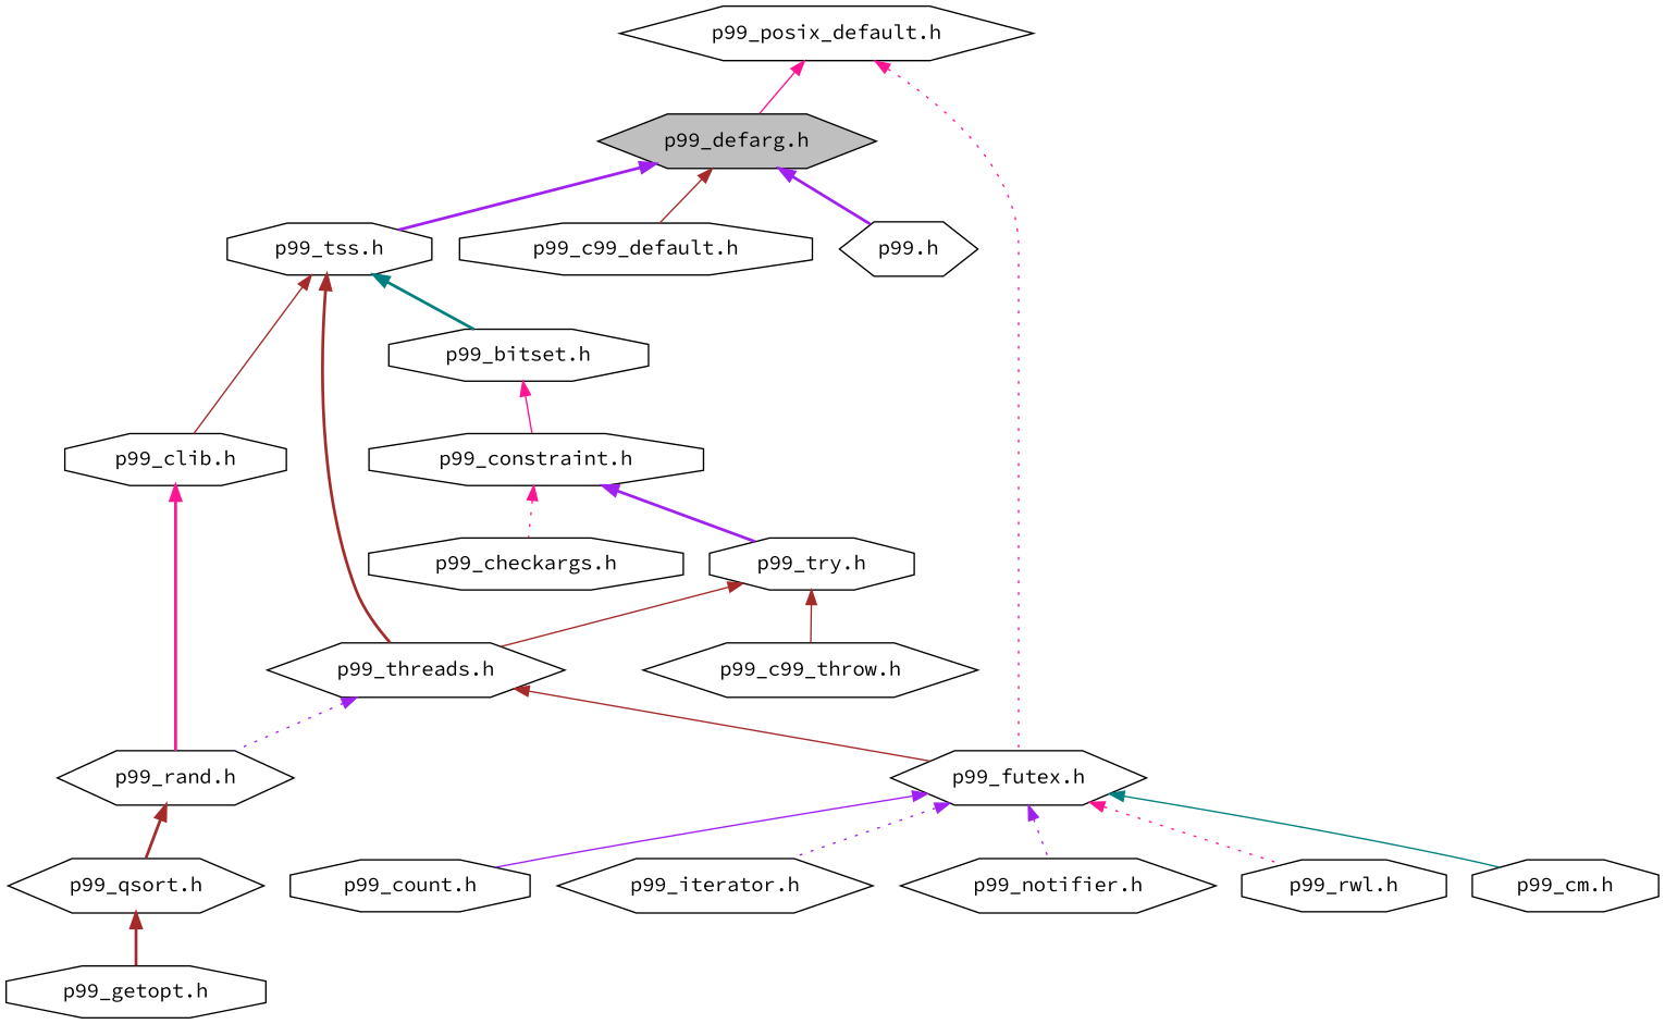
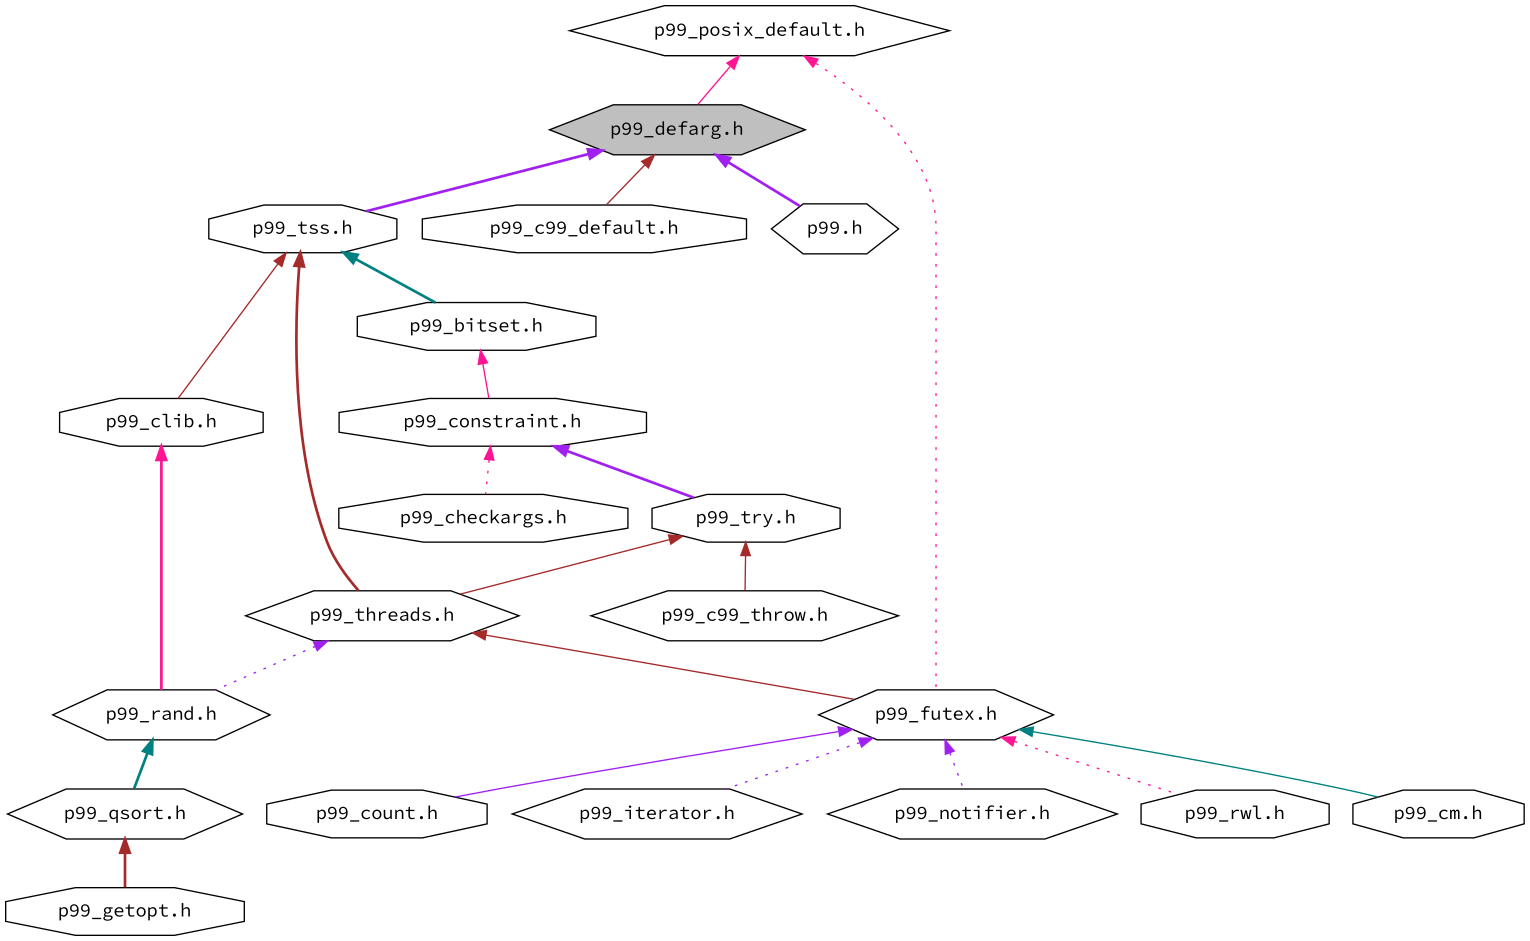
  digraph {
    fontname="Source Code Pro"
    node [color=black fillcolor=white fontname="Source Code Pro" fontsize=14 shape=octagon style=filled]
    edge [color=brown dir=back fontname="Source Code Pro" fontsize=14 labelfontname=Helvetica labelfontsize=14 style=solid]
    n1 [fillcolor=grey75 fontcolor=black height=0.2 label="p99_defarg.h" shape=hexagon width=0.4]
    n2 [height=0.2 label="p99.h" shape=hexagon width=0.4]
    n3 [height=0.2 label="p99_tss.h" width=0.4]
    n4 [height=0.2 label="p99_c99_default.h" width=0.4]
    n5 [height=0.2 label="p99_bitset.h" width=0.4]
    n6 [height=0.2 label="p99_threads.h" shape=hexagon width=0.4]
    n7 [height=0.2 label="p99_clib.h" width=0.4]
    n8 [height=0.2 label="p99_posix_default.h" shape=hexagon width=0.4]
    n9 [height=0.2 label="p99_futex.h" shape=hexagon width=0.4]
    n10 [height=0.2 label="p99_constraint.h" width=0.4]
    n11 [height=0.2 label="p99_rand.h" shape=hexagon width=0.4]
    n12 [height=0.2 label="p99_try.h" width=0.4]
    n13 [height=0.2 label="p99_checkargs.h" width=0.4]
    n14 [height=0.2 label="p99_c99_throw.h" shape=hexagon width=0.4]
    n15 [height=0.2 label="p99_cm.h" width=0.4]
    n16 [height=0.2 label="p99_count.h" width=0.4]
    n17 [height=0.2 label="p99_iterator.h" shape=hexagon width=0.4]
    n18 [height=0.2 label="p99_notifier.h" shape=hexagon width=0.4]
    n19 [height=0.2 label="p99_rwl.h" width=0.4]
    n20 [height=0.2 label="p99_qsort.h" shape=hexagon width=0.4]
    n21 [height=0.2 label="p99_getopt.h" width=0.4]
    n1 -> n2 [color=purple style=bold]
    n1 -> n3 [color=purple style=bold]
    n1 -> n4
    n3 -> n5 [color=teal style=bold]
    n3 -> n6 [style=bold]
    n3 -> n7
    n5 -> n10 [color=deeppink]
    n6 -> n9
    n6 -> n11 [color=purple style=dotted]
    n7 -> n11 [color=deeppink style=bold]
    n8 -> n1 [color=deeppink]
    n8 -> n9 [color=deeppink style=dotted]
    n9 -> n15 [color=teal]
    n9 -> n16 [color=purple]
    n9 -> n17 [color=purple style=dotted]
    n9 -> n18 [color=purple style=dotted]
    n9 -> n19 [color=deeppink style=dotted]
    n10 -> n12 [color=purple style=bold]
    n10 -> n13 [color=deeppink style=dotted]
-   n11 -> n20 [style=bold]
+   n11 -> n20 [color=teal style=bold]
    n12 -> n6
    n12 -> n14
    n20 -> n21 [style=bold]
  }
